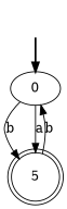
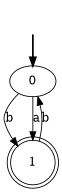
  digraph {
    fake [style=invisible]
    0 [root=true]
-   1 [shape=doublecircle label=5]
+   1 [shape=doublecircle]
    fake -> 0 [style=bold]
    0 -> 1 [label=b]
    0 -> 1 [label=a]
    1 -> 0 [label=b]
  }
